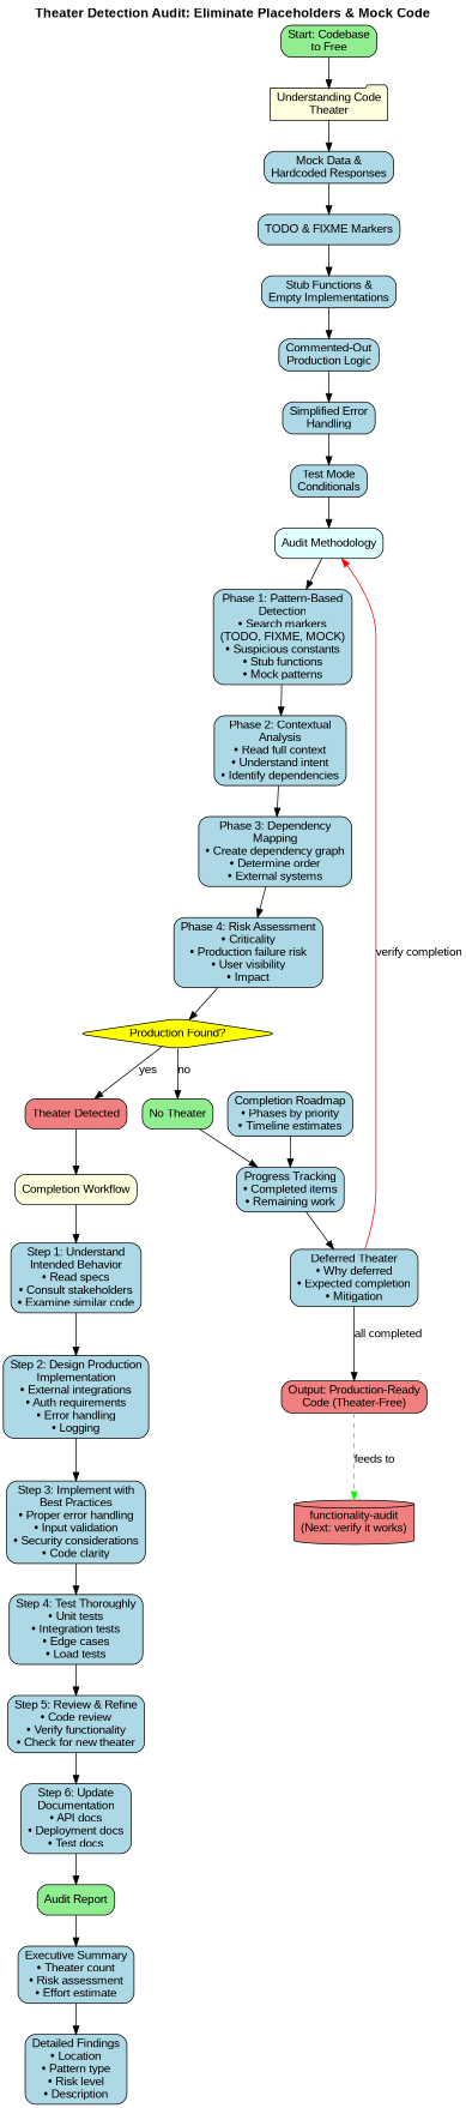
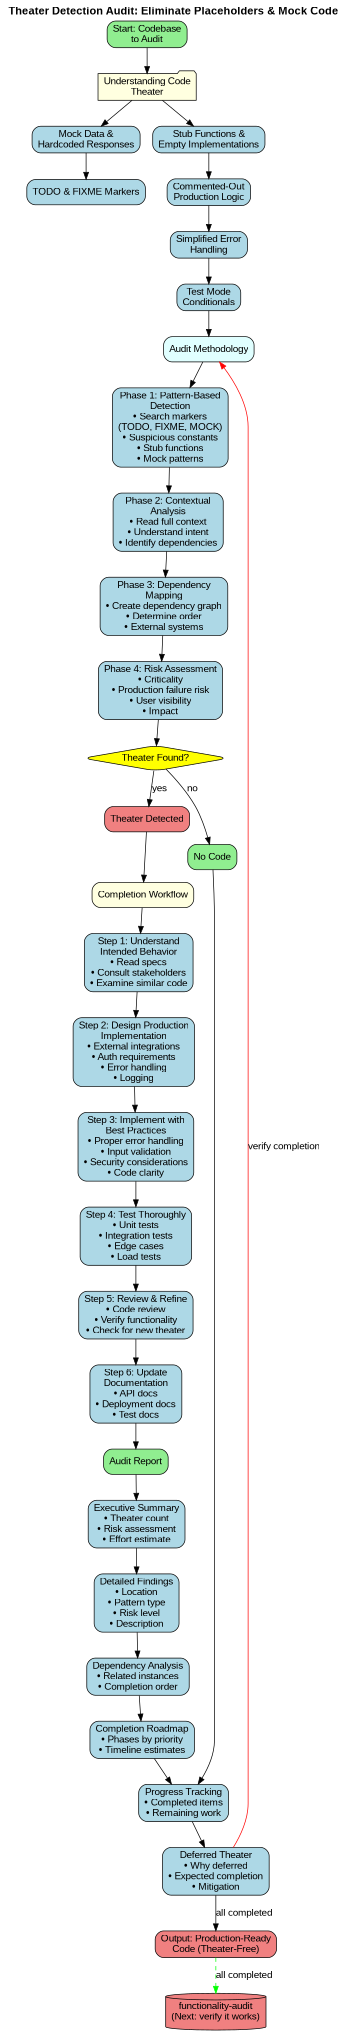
  digraph {
    fontname="Arial Bold"
    fontsize=16
    label="Theater Detection Audit: Eliminate Placeholders & Mock Code"
    labelloc=t
    rankdir=TB
    node [fillcolor=lightblue fontname=Arial shape=box style="rounded,filled"]
    edge [fontname=Arial]
-   n1 [fillcolor=lightgreen label="Start: Codebase\nto Free"]
+   n1 [fillcolor=lightgreen label="Start: Codebase\nto Audit"]
    n2 [fillcolor=lightyellow label="Understanding Code\nTheater" shape=folder]
    n3 [label="Mock Data &\nHardcoded Responses"]
    n4 [label="TODO & FIXME Markers"]
    n5 [label="Stub Functions &\nEmpty Implementations"]
    n6 [label="Commented-Out\nProduction Logic"]
    n7 [label="Simplified Error\nHandling"]
    n8 [label="Test Mode\nConditionals"]
    n9 [fillcolor=lightcyan label="Audit Methodology"]
    n10 [label="Phase 1: Pattern-Based\nDetection\n• Search markers\n(TODO, FIXME, MOCK)\n• Suspicious constants\n• Stub functions\n• Mock patterns"]
    n11 [label="Phase 2: Contextual\nAnalysis\n• Read full context\n• Understand intent\n• Identify dependencies"]
    n12 [label="Phase 3: Dependency\nMapping\n• Create dependency graph\n• Determine order\n• External systems"]
    n13 [label="Phase 4: Risk Assessment\n• Criticality\n• Production failure risk\n• User visibility\n• Impact"]
-   n14 [fillcolor=yellow label="Production Found?" shape=diamond]
+   n14 [fillcolor=yellow label="Theater Found?" shape=diamond]
    n15 [fillcolor=lightcoral label="Theater Detected"]
-   n16 [fillcolor=lightgreen label="No Theater"]
+   n16 [fillcolor=lightgreen label="No Code"]
    n17 [fillcolor=lightyellow label="Completion Workflow"]
    n18 [label="Step 1: Understand\nIntended Behavior\n• Read specs\n• Consult stakeholders\n• Examine similar code"]
    n19 [label="Step 2: Design Production\nImplementation\n• External integrations\n• Auth requirements\n• Error handling\n• Logging"]
    n20 [label="Step 3: Implement with\nBest Practices\n• Proper error handling\n• Input validation\n• Security considerations\n• Code clarity"]
    n21 [label="Step 4: Test Thoroughly\n• Unit tests\n• Integration tests\n• Edge cases\n• Load tests"]
    n22 [label="Step 5: Review & Refine\n• Code review\n• Verify functionality\n• Check for new theater"]
    n23 [label="Step 6: Update\nDocumentation\n• API docs\n• Deployment docs\n• Test docs"]
    n24 [fillcolor=lightgreen label="Audit Report"]
    n25 [label="Executive Summary\n• Theater count\n• Risk assessment\n• Effort estimate"]
    n26 [label="Detailed Findings\n• Location\n• Pattern type\n• Risk level\n• Description"]
+   n27 [label="Dependency Analysis\n• Related instances\n• Completion order"]
    n28 [label="Completion Roadmap\n• Phases by priority\n• Timeline estimates"]
    n29 [label="Progress Tracking\n• Completed items\n• Remaining work"]
    n30 [label="Deferred Theater\n• Why deferred\n• Expected completion\n• Mitigation"]
    n31 [fillcolor=lightcoral label="Output: Production-Ready\nCode (Theater-Free)"]
    n32 [fillcolor=lightcoral label="functionality-audit\n(Next: verify it works)" shape=cylinder]
    n1 -> n2
    n2 -> n3
    n3 -> n4
-   n4 -> n5
+   n2 -> n5
    n5 -> n6
    n6 -> n7
    n7 -> n8
    n8 -> n9
    n9 -> n10
    n10 -> n11
    n11 -> n12
    n12 -> n13
    n13 -> n14
    n14 -> n15 [label=yes]
    n14 -> n16 [label=no]
    n15 -> n17
    n16 -> n29
    n17 -> n18
    n18 -> n19
    n19 -> n20
    n20 -> n21
    n21 -> n22
    n22 -> n23
    n23 -> n24
    n24 -> n25
    n25 -> n26
+   n26 -> n27
+   n27 -> n28
    n28 -> n29
    n29 -> n30
    n30 -> n9 [color=red label="verify completion"]
    n30 -> n31 [label="all completed"]
-   n31 -> n32 [color=green label="feeds to" style=dashed]
+   n31 -> n32 [color=green label="all completed" style=dashed]
  }
